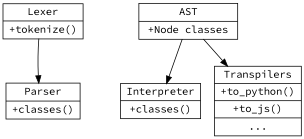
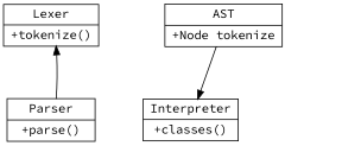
  digraph {
    fontname="Source Code Pro"
    node [fontname="Source Code Pro" shape=record]
    edge [fontname="Source Code Pro"]
    n1 [label="{Lexer|+tokenize()}"]
-   n2 [label="{Parser|+classes()}"]
-   n3 [label="{AST|+Node classes}"]
+   n2 [label="{Parser|+parse()}"]
+   n3 [label="{AST|+Node tokenize}"]
    n4 [label="{Interpreter|+classes()}"]
-   n5 [label="{Transpilers|+to_python()|+to_js()|...}"]
-   n1 -> n2
+   n2 -> n1
    n3 -> n4
-   n3 -> n5
  }
